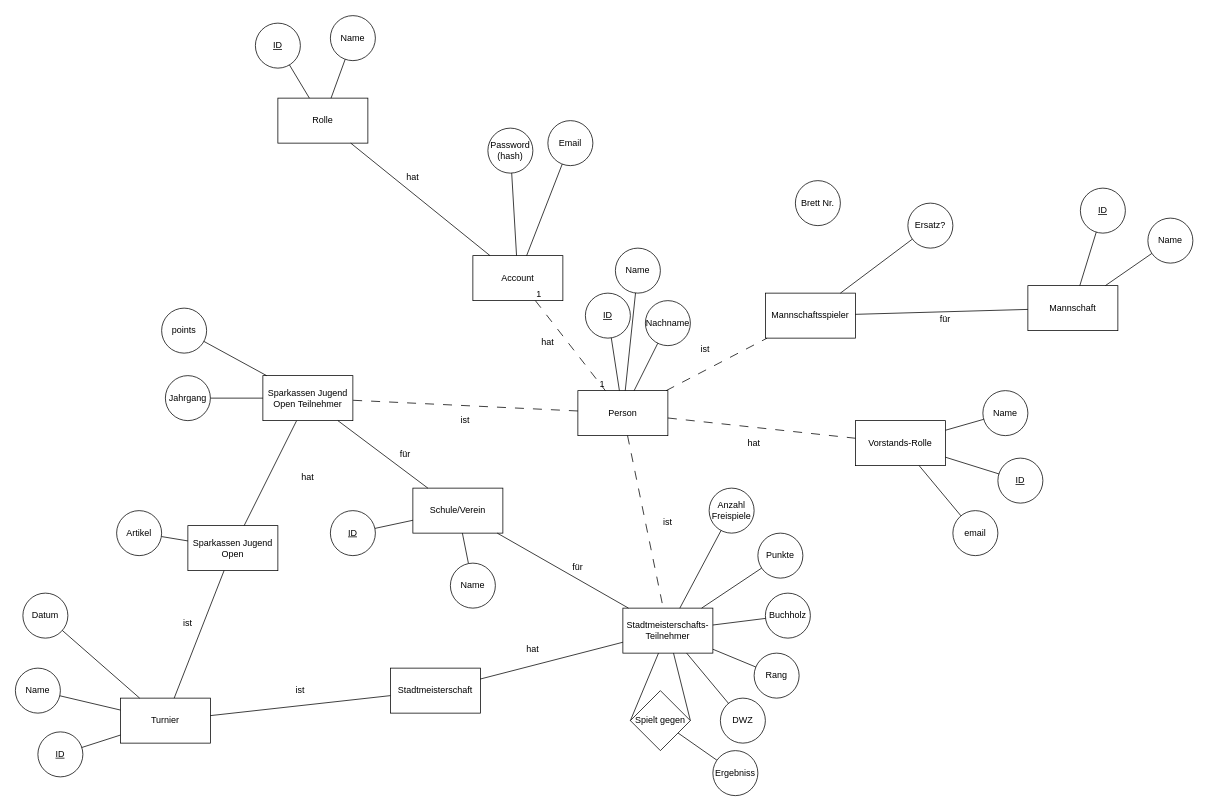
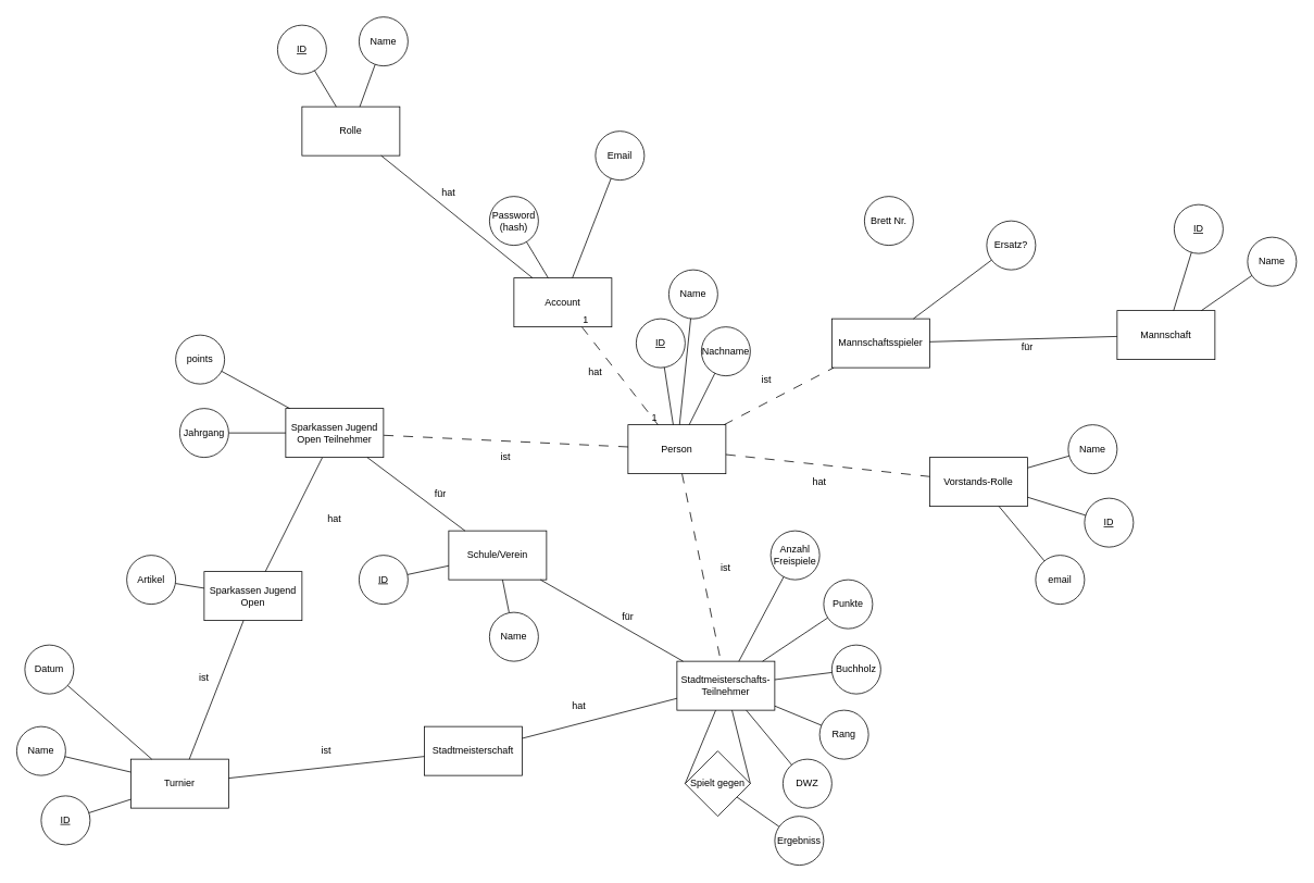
  <mxCell id="0" />
  <mxCell id="1" parent="0" />
  <mxCell id="2" value="Person" style="rounded=0;whiteSpace=wrap;html=1;" parent="1" vertex="1"><mxGeometry x="770" y="520" width="120" height="60" as="geometry" /></mxCell>
  <mxCell id="3" value="ID" style="ellipse;whiteSpace=wrap;html=1;aspect=fixed;fontStyle=4" parent="1" vertex="1"><mxGeometry x="780" y="390" width="60" height="60" as="geometry" /></mxCell>
  <mxCell id="4" value="Name" style="ellipse;whiteSpace=wrap;html=1;aspect=fixed;" parent="1" vertex="1"><mxGeometry x="820" y="330" width="60" height="60" as="geometry" /></mxCell>
  <mxCell id="5" value="" style="endArrow=none;html=1;rounded=0;" parent="1" source="2" target="3" edge="1"><mxGeometry width="50" height="50" relative="1" as="geometry"><mxPoint x="920" y="560" as="sourcePoint" /><mxPoint x="970" y="510" as="targetPoint" /></mxGeometry></mxCell>
  <mxCell id="6" value="Nachname" style="ellipse;whiteSpace=wrap;html=1;aspect=fixed;" parent="1" vertex="1"><mxGeometry x="860" y="400" width="60" height="60" as="geometry" /></mxCell>
  <mxCell id="7" value="" style="endArrow=none;html=1;rounded=0;" parent="1" source="2" target="4" edge="1"><mxGeometry width="50" height="50" relative="1" as="geometry"><mxPoint x="832" y="540" as="sourcePoint" /><mxPoint x="817" y="479" as="targetPoint" /></mxGeometry></mxCell>
  <mxCell id="8" value="" style="endArrow=none;html=1;rounded=0;" parent="1" source="2" target="6" edge="1"><mxGeometry width="50" height="50" relative="1" as="geometry"><mxPoint x="855" y="540" as="sourcePoint" /><mxPoint x="897" y="457" as="targetPoint" /></mxGeometry></mxCell>
  <mxCell id="9" value="Account" style="rounded=0;whiteSpace=wrap;html=1;" parent="1" vertex="1"><mxGeometry x="630" y="340" width="120" height="60" as="geometry" /></mxCell>
  <mxCell id="10" value="" style="endArrow=none;html=1;rounded=0;dashed=1;dashPattern=12 12;" parent="1" source="9" target="2" edge="1"><mxGeometry relative="1" as="geometry"><mxPoint x="870" y="520" as="sourcePoint" /><mxPoint x="1030" y="520" as="targetPoint" /></mxGeometry></mxCell>
  <mxCell id="11" value="1" style="resizable=0;html=1;whiteSpace=wrap;align=left;verticalAlign=bottom;" parent="10" connectable="0" vertex="1"><mxGeometry x="-1" relative="1" as="geometry" /></mxCell>
  <mxCell id="12" value="1" style="resizable=0;html=1;whiteSpace=wrap;align=right;verticalAlign=bottom;" parent="10" connectable="0" vertex="1"><mxGeometry x="1" relative="1" as="geometry" /></mxCell>
  <mxCell id="13" value="E&lt;span style=&quot;background-color: initial;&quot;&gt;mail&lt;/span&gt;" style="ellipse;whiteSpace=wrap;html=1;aspect=fixed;" parent="1" vertex="1"><mxGeometry x="730" y="160" width="60" height="60" as="geometry" /></mxCell>
  <mxCell id="14" value="" style="endArrow=none;html=1;rounded=0;" parent="1" source="9" target="13" edge="1"><mxGeometry width="50" height="50" relative="1" as="geometry"><mxPoint x="531" y="550" as="sourcePoint" /><mxPoint x="537" y="499" as="targetPoint" /></mxGeometry></mxCell>
- <mxCell id="15" value="Password (hash)" style="ellipse;whiteSpace=wrap;html=1;aspect=fixed;" parent="1" vertex="1"><mxGeometry x="650" y="170" width="60" height="60" as="geometry" /></mxCell>
+ <mxCell id="15" value="Password (hash)" style="ellipse;whiteSpace=wrap;html=1;aspect=fixed;" parent="1" vertex="1"><mxGeometry x="600" y="240" width="60" height="60" as="geometry" /></mxCell>
  <mxCell id="16" value="" style="endArrow=none;html=1;rounded=0;" parent="1" source="9" target="15" edge="1"><mxGeometry width="50" height="50" relative="1" as="geometry"><mxPoint x="529" y="530" as="sourcePoint" /><mxPoint x="477" y="455" as="targetPoint" /></mxGeometry></mxCell>
  <mxCell id="17" value="Mannschaftsspieler" style="rounded=0;whiteSpace=wrap;html=1;" parent="1" vertex="1"><mxGeometry x="1020" y="390" width="120" height="60" as="geometry" /></mxCell>
  <mxCell id="18" value="" style="endArrow=none;html=1;rounded=0;dashed=1;dashPattern=12 12;" parent="1" source="2" target="17" edge="1"><mxGeometry width="50" height="50" relative="1" as="geometry"><mxPoint x="990" y="510" as="sourcePoint" /><mxPoint x="1040" y="460" as="targetPoint" /></mxGeometry></mxCell>
  <mxCell id="19" value="Name" style="ellipse;whiteSpace=wrap;html=1;aspect=fixed;" parent="1" vertex="1"><mxGeometry x="1310" y="520" width="60" height="60" as="geometry" /></mxCell>
  <mxCell id="20" value="Brett Nr." style="ellipse;whiteSpace=wrap;html=1;aspect=fixed;" parent="1" vertex="1"><mxGeometry x="1060" y="240" width="60" height="60" as="geometry" /></mxCell>
  <mxCell id="21" value="Ersatz?" style="ellipse;whiteSpace=wrap;html=1;aspect=fixed;" parent="1" vertex="1"><mxGeometry x="1210" y="270" width="60" height="60" as="geometry" /></mxCell>
  <mxCell id="22" value="" style="endArrow=none;html=1;rounded=0;" parent="1" source="17" target="21" edge="1"><mxGeometry width="50" height="50" relative="1" as="geometry"><mxPoint x="1092" y="400" as="sourcePoint" /><mxPoint x="1098" y="310" as="targetPoint" /></mxGeometry></mxCell>
  <mxCell id="23" value="Turnier" style="rounded=0;whiteSpace=wrap;html=1;" parent="1" vertex="1"><mxGeometry x="160" y="930" width="120" height="60" as="geometry" /></mxCell>
  <mxCell id="24" value="" style="endArrow=none;html=1;rounded=0;" parent="1" source="31" target="19" edge="1"><mxGeometry width="50" height="50" relative="1" as="geometry"><mxPoint x="1340" y="600" as="sourcePoint" /><mxPoint x="1270" y="740" as="targetPoint" /></mxGeometry></mxCell>
  <mxCell id="25" value="Name" style="ellipse;whiteSpace=wrap;html=1;aspect=fixed;" parent="1" vertex="1"><mxGeometry x="20" y="890" width="60" height="60" as="geometry" /></mxCell>
  <mxCell id="26" value="" style="endArrow=none;html=1;rounded=0;" parent="1" source="23" target="25" edge="1"><mxGeometry width="50" height="50" relative="1" as="geometry"><mxPoint x="190" y="860" as="sourcePoint" /><mxPoint x="120" y="1000" as="targetPoint" /></mxGeometry></mxCell>
  <mxCell id="27" value="ID" style="ellipse;whiteSpace=wrap;html=1;aspect=fixed;fontStyle=4" parent="1" vertex="1"><mxGeometry x="50" y="975" width="60" height="60" as="geometry" /></mxCell>
  <mxCell id="28" value="" style="endArrow=none;html=1;rounded=0;" parent="1" source="23" target="27" edge="1"><mxGeometry width="50" height="50" relative="1" as="geometry"><mxPoint x="430" y="875" as="sourcePoint" /><mxPoint x="630" y="860" as="targetPoint" /></mxGeometry></mxCell>
  <mxCell id="29" value="Datum" style="ellipse;whiteSpace=wrap;html=1;aspect=fixed;" parent="1" vertex="1"><mxGeometry x="30" y="790" width="60" height="60" as="geometry" /></mxCell>
  <mxCell id="30" value="" style="endArrow=none;html=1;rounded=0;" parent="1" source="23" target="29" edge="1"><mxGeometry width="50" height="50" relative="1" as="geometry"><mxPoint x="84" y="940" as="sourcePoint" /><mxPoint x="-10" y="1010" as="targetPoint" /></mxGeometry></mxCell>
  <mxCell id="31" value="Vorstands-Rolle" style="rounded=0;whiteSpace=wrap;html=1;" parent="1" vertex="1"><mxGeometry x="1140" y="560" width="120" height="60" as="geometry" /></mxCell>
  <mxCell id="32" value="" style="endArrow=none;html=1;rounded=0;dashed=1;dashPattern=12 12;" parent="1" source="2" target="31" edge="1"><mxGeometry width="50" height="50" relative="1" as="geometry"><mxPoint x="898" y="530" as="sourcePoint" /><mxPoint x="1032" y="460" as="targetPoint" /></mxGeometry></mxCell>
  <mxCell id="33" value="ID" style="ellipse;whiteSpace=wrap;html=1;aspect=fixed;fontStyle=4" parent="1" vertex="1"><mxGeometry x="1330" y="610" width="60" height="60" as="geometry" /></mxCell>
  <mxCell id="34" value="" style="endArrow=none;html=1;rounded=0;" parent="1" source="31" target="33" edge="1"><mxGeometry width="50" height="50" relative="1" as="geometry"><mxPoint x="1350" y="550" as="sourcePoint" /><mxPoint x="1550" y="535" as="targetPoint" /></mxGeometry></mxCell>
  <mxCell id="35" value="ist" style="text;html=1;align=center;verticalAlign=middle;whiteSpace=wrap;rounded=0;" parent="1" vertex="1"><mxGeometry x="910" y="450" width="60" height="30" as="geometry" /></mxCell>
  <mxCell id="36" value="hat" style="text;html=1;align=center;verticalAlign=middle;whiteSpace=wrap;rounded=0;" parent="1" vertex="1"><mxGeometry x="975" y="575" width="60" height="30" as="geometry" /></mxCell>
  <mxCell id="37" value="hat" style="text;html=1;align=center;verticalAlign=middle;whiteSpace=wrap;rounded=0;" parent="1" vertex="1"><mxGeometry x="700" y="440" width="60" height="30" as="geometry" /></mxCell>
  <mxCell id="38" value="Stadtmeisterschaft" style="rounded=0;whiteSpace=wrap;html=1;" parent="1" vertex="1"><mxGeometry x="520" y="890" width="120" height="60" as="geometry" /></mxCell>
  <mxCell id="39" value="" style="endArrow=none;html=1;rounded=0;dashed=1;dashPattern=12 12;" parent="1" source="2" target="43" edge="1"><mxGeometry width="50" height="50" relative="1" as="geometry"><mxPoint x="887" y="590" as="sourcePoint" /><mxPoint x="1013" y="670" as="targetPoint" /></mxGeometry></mxCell>
  <mxCell id="40" value="ist" style="text;html=1;align=center;verticalAlign=middle;whiteSpace=wrap;rounded=0;" parent="1" vertex="1"><mxGeometry x="860" y="680" width="60" height="30" as="geometry" /></mxCell>
  <mxCell id="41" value="" style="endArrow=none;html=1;rounded=0;" parent="1" source="23" target="38" edge="1"><mxGeometry width="50" height="50" relative="1" as="geometry"><mxPoint x="390" y="680" as="sourcePoint" /><mxPoint x="440" y="630" as="targetPoint" /></mxGeometry></mxCell>
  <mxCell id="42" value="ist" style="text;html=1;align=center;verticalAlign=middle;whiteSpace=wrap;rounded=0;" parent="1" vertex="1"><mxGeometry x="370" y="905" width="60" height="30" as="geometry" /></mxCell>
  <mxCell id="43" value="Stadtmeisterschafts-&lt;div&gt;Teilnehmer&lt;/div&gt;" style="rounded=0;whiteSpace=wrap;html=1;" parent="1" vertex="1"><mxGeometry x="830" y="810" width="120" height="60" as="geometry" /></mxCell>
  <mxCell id="44" value="" style="endArrow=none;html=1;rounded=0;" parent="1" source="38" target="43" edge="1"><mxGeometry width="50" height="50" relative="1" as="geometry"><mxPoint x="720" y="720" as="sourcePoint" /><mxPoint x="770" y="670" as="targetPoint" /></mxGeometry></mxCell>
  <mxCell id="45" value="hat" style="text;html=1;align=center;verticalAlign=middle;whiteSpace=wrap;rounded=0;" parent="1" vertex="1"><mxGeometry x="680" y="850" width="60" height="30" as="geometry" /></mxCell>
  <mxCell id="46" value="Rang" style="ellipse;whiteSpace=wrap;html=1;aspect=fixed;" parent="1" vertex="1"><mxGeometry x="1005" y="870" width="60" height="60" as="geometry" /></mxCell>
  <mxCell id="47" value="" style="endArrow=none;html=1;rounded=0;" parent="1" source="43" target="46" edge="1"><mxGeometry width="50" height="50" relative="1" as="geometry"><mxPoint x="1074" y="995" as="sourcePoint" /><mxPoint x="980" y="1065" as="targetPoint" /></mxGeometry></mxCell>
  <mxCell id="48" value="DWZ" style="ellipse;whiteSpace=wrap;html=1;aspect=fixed;" parent="1" vertex="1"><mxGeometry x="960" y="930" width="60" height="60" as="geometry" /></mxCell>
  <mxCell id="49" value="" style="endArrow=none;html=1;rounded=0;" parent="1" source="43" target="48" edge="1"><mxGeometry width="50" height="50" relative="1" as="geometry"><mxPoint x="890" y="938" as="sourcePoint" /><mxPoint x="920" y="1150" as="targetPoint" /></mxGeometry></mxCell>
  <mxCell id="50" value="Buchholz" style="ellipse;whiteSpace=wrap;html=1;aspect=fixed;" parent="1" vertex="1"><mxGeometry x="1020" y="790" width="60" height="60" as="geometry" /></mxCell>
  <mxCell id="51" value="" style="endArrow=none;html=1;rounded=0;" parent="1" source="43" target="50" edge="1"><mxGeometry width="50" height="50" relative="1" as="geometry"><mxPoint x="797.5" y="880" as="sourcePoint" /><mxPoint x="802.5" y="1160" as="targetPoint" /></mxGeometry></mxCell>
  <mxCell id="52" value="Anzahl Freispiele" style="ellipse;whiteSpace=wrap;html=1;aspect=fixed;" parent="1" vertex="1"><mxGeometry x="945" y="650" width="60" height="60" as="geometry" /></mxCell>
  <mxCell id="53" value="" style="endArrow=none;html=1;rounded=0;" parent="1" source="43" target="52" edge="1"><mxGeometry width="50" height="50" relative="1" as="geometry"><mxPoint x="813.5" y="855" as="sourcePoint" /><mxPoint x="730" y="1145" as="targetPoint" /></mxGeometry></mxCell>
  <mxCell id="54" value="Spielt gegen" style="rhombus;whiteSpace=wrap;html=1;" parent="1" vertex="1"><mxGeometry x="840" y="920" width="80" height="80" as="geometry" /></mxCell>
  <mxCell id="55" value="" style="endArrow=none;html=1;rounded=0;exitX=1;exitY=0.5;exitDx=0;exitDy=0;" parent="1" source="54" target="43" edge="1"><mxGeometry width="50" height="50" relative="1" as="geometry"><mxPoint x="720" y="890" as="sourcePoint" /><mxPoint x="770" y="840" as="targetPoint" /></mxGeometry></mxCell>
  <mxCell id="56" value="" style="endArrow=none;html=1;rounded=0;exitX=0;exitY=0.5;exitDx=0;exitDy=0;" parent="1" source="54" target="43" edge="1"><mxGeometry width="50" height="50" relative="1" as="geometry"><mxPoint x="720" y="890" as="sourcePoint" /><mxPoint x="770" y="840" as="targetPoint" /></mxGeometry></mxCell>
  <mxCell id="57" value="" style="endArrow=none;html=1;rounded=0;" parent="1" source="54" target="58" edge="1"><mxGeometry width="50" height="50" relative="1" as="geometry"><mxPoint x="874" y="984" as="sourcePoint" /><mxPoint x="945" y="1000" as="targetPoint" /></mxGeometry></mxCell>
  <mxCell id="58" value="Ergebniss" style="ellipse;whiteSpace=wrap;html=1;aspect=fixed;" parent="1" vertex="1"><mxGeometry x="950" y="1000" width="60" height="60" as="geometry" /></mxCell>
  <mxCell id="59" value="Sparkassen Jugend Open" style="rounded=0;whiteSpace=wrap;html=1;" parent="1" vertex="1"><mxGeometry x="250" y="700" width="120" height="60" as="geometry" /></mxCell>
  <mxCell id="60" value="" style="endArrow=none;html=1;rounded=0;" parent="1" source="23" target="59" edge="1"><mxGeometry width="50" height="50" relative="1" as="geometry"><mxPoint x="630" y="610" as="sourcePoint" /><mxPoint x="680" y="560" as="targetPoint" /></mxGeometry></mxCell>
  <mxCell id="61" value="ist" style="text;html=1;align=center;verticalAlign=middle;whiteSpace=wrap;rounded=0;" parent="1" vertex="1"><mxGeometry x="220" y="815" width="60" height="30" as="geometry" /></mxCell>
  <mxCell id="62" value="" style="endArrow=none;html=1;rounded=0;" parent="1" source="59" target="64" edge="1"><mxGeometry width="50" height="50" relative="1" as="geometry"><mxPoint x="390" y="720" as="sourcePoint" /><mxPoint x="390" y="610" as="targetPoint" /></mxGeometry></mxCell>
  <mxCell id="63" value="hat" style="text;html=1;align=center;verticalAlign=middle;whiteSpace=wrap;rounded=0;" parent="1" vertex="1"><mxGeometry x="380" y="620" width="60" height="30" as="geometry" /></mxCell>
  <mxCell id="64" value="Sparkassen Jugend Open Teilnehmer" style="rounded=0;whiteSpace=wrap;html=1;" parent="1" vertex="1"><mxGeometry x="350" y="500" width="120" height="60" as="geometry" /></mxCell>
  <mxCell id="65" value="Schule/Verein" style="rounded=0;whiteSpace=wrap;html=1;" parent="1" vertex="1"><mxGeometry x="550" y="650" width="120" height="60" as="geometry" /></mxCell>
  <mxCell id="66" value="" style="endArrow=none;html=1;rounded=0;" parent="1" source="65" target="43" edge="1"><mxGeometry width="50" height="50" relative="1" as="geometry"><mxPoint x="600" y="620" as="sourcePoint" /><mxPoint x="650" y="570" as="targetPoint" /></mxGeometry></mxCell>
  <mxCell id="67" value="für" style="text;html=1;align=center;verticalAlign=middle;whiteSpace=wrap;rounded=0;" parent="1" vertex="1"><mxGeometry x="740" y="740" width="60" height="30" as="geometry" /></mxCell>
  <mxCell id="68" value="" style="endArrow=none;html=1;rounded=0;" parent="1" source="64" target="65" edge="1"><mxGeometry width="50" height="50" relative="1" as="geometry"><mxPoint x="673" y="720" as="sourcePoint" /><mxPoint x="848" y="820" as="targetPoint" /></mxGeometry></mxCell>
  <mxCell id="69" value="für" style="text;html=1;align=center;verticalAlign=middle;whiteSpace=wrap;rounded=0;" parent="1" vertex="1"><mxGeometry x="510" y="590" width="60" height="30" as="geometry" /></mxCell>
  <mxCell id="70" value="" style="endArrow=none;html=1;rounded=0;dashed=1;dashPattern=12 12;" parent="1" source="2" target="64" edge="1"><mxGeometry width="50" height="50" relative="1" as="geometry"><mxPoint x="846" y="590" as="sourcePoint" /><mxPoint x="894" y="820" as="targetPoint" /></mxGeometry></mxCell>
  <mxCell id="71" value="ist" style="text;html=1;align=center;verticalAlign=middle;whiteSpace=wrap;rounded=0;" parent="1" vertex="1"><mxGeometry x="590" y="545" width="60" height="30" as="geometry" /></mxCell>
  <mxCell id="72" value="" style="endArrow=none;html=1;rounded=0;" parent="1" source="73" target="59" edge="1"><mxGeometry width="50" height="50" relative="1" as="geometry"><mxPoint x="170" y="580" as="sourcePoint" /><mxPoint x="490" y="590" as="targetPoint" /></mxGeometry></mxCell>
  <mxCell id="73" value="Artikel" style="ellipse;whiteSpace=wrap;html=1;aspect=fixed;" parent="1" vertex="1"><mxGeometry x="155" y="680" width="60" height="60" as="geometry" /></mxCell>
  <mxCell id="74" value="" style="endArrow=none;html=1;rounded=0;" edge="1" parent="1" source="75" target="64"><mxGeometry width="50" height="50" relative="1" as="geometry"><mxPoint x="277.5" y="350" as="sourcePoint" /><mxPoint x="357.5" y="490" as="targetPoint" /></mxGeometry></mxCell>
  <mxCell id="75" value="Jahrgang" style="ellipse;whiteSpace=wrap;html=1;aspect=fixed;" vertex="1" parent="1"><mxGeometry x="220" y="500" width="60" height="60" as="geometry" /></mxCell>
  <mxCell id="76" value="" style="endArrow=none;html=1;rounded=0;" edge="1" parent="1" source="77" target="64"><mxGeometry width="50" height="50" relative="1" as="geometry"><mxPoint x="230" y="310" as="sourcePoint" /><mxPoint x="310" y="450" as="targetPoint" /></mxGeometry></mxCell>
  <mxCell id="77" value="points" style="ellipse;whiteSpace=wrap;html=1;aspect=fixed;" vertex="1" parent="1"><mxGeometry x="215" y="410" width="60" height="60" as="geometry" /></mxCell>
  <mxCell id="78" value="ID" style="ellipse;whiteSpace=wrap;html=1;aspect=fixed;fontStyle=4" vertex="1" parent="1"><mxGeometry x="440" y="680" width="60" height="60" as="geometry" /></mxCell>
  <mxCell id="79" value="" style="endArrow=none;html=1;rounded=0;" edge="1" parent="1" target="78" source="65"><mxGeometry width="50" height="50" relative="1" as="geometry"><mxPoint x="505" y="795" as="sourcePoint" /><mxPoint x="650" y="785" as="targetPoint" /></mxGeometry></mxCell>
  <mxCell id="80" value="" style="endArrow=none;html=1;rounded=0;" edge="1" parent="1" source="81" target="65"><mxGeometry width="50" height="50" relative="1" as="geometry"><mxPoint x="590" y="650" as="sourcePoint" /><mxPoint x="670" y="790" as="targetPoint" /></mxGeometry></mxCell>
  <mxCell id="81" value="Name" style="ellipse;whiteSpace=wrap;html=1;aspect=fixed;" vertex="1" parent="1"><mxGeometry x="600" y="750" width="60" height="60" as="geometry" /></mxCell>
  <mxCell id="82" value="Mannschaft" style="rounded=0;whiteSpace=wrap;html=1;" vertex="1" parent="1"><mxGeometry x="1370" y="380" width="120" height="60" as="geometry" /></mxCell>
  <mxCell id="83" value="ID" style="ellipse;whiteSpace=wrap;html=1;aspect=fixed;fontStyle=4" vertex="1" parent="1"><mxGeometry x="1440" y="250" width="60" height="60" as="geometry" /></mxCell>
  <mxCell id="84" value="" style="endArrow=none;html=1;rounded=0;" edge="1" parent="1" target="83" source="82"><mxGeometry width="50" height="50" relative="1" as="geometry"><mxPoint x="1445" y="410" as="sourcePoint" /><mxPoint x="1590" y="400" as="targetPoint" /></mxGeometry></mxCell>
  <mxCell id="85" value="Name" style="ellipse;whiteSpace=wrap;html=1;aspect=fixed;" vertex="1" parent="1"><mxGeometry x="1530" y="290" width="60" height="60" as="geometry" /></mxCell>
  <mxCell id="86" value="" style="endArrow=none;html=1;rounded=0;" edge="1" parent="1" target="85" source="82"><mxGeometry width="50" height="50" relative="1" as="geometry"><mxPoint x="1623" y="455" as="sourcePoint" /><mxPoint x="1607" y="414" as="targetPoint" /></mxGeometry></mxCell>
  <mxCell id="87" value="" style="endArrow=none;html=1;rounded=0;" edge="1" parent="1" source="17" target="82"><mxGeometry width="50" height="50" relative="1" as="geometry"><mxPoint x="1130" y="400" as="sourcePoint" /><mxPoint x="1226" y="328" as="targetPoint" /></mxGeometry></mxCell>
  <mxCell id="88" value="für" style="text;html=1;align=center;verticalAlign=middle;whiteSpace=wrap;rounded=0;" vertex="1" parent="1"><mxGeometry x="1230" y="410" width="60" height="30" as="geometry" /></mxCell>
  <mxCell id="89" value="Rolle" style="rounded=0;whiteSpace=wrap;html=1;" vertex="1" parent="1"><mxGeometry x="370" y="130" width="120" height="60" as="geometry" /></mxCell>
  <mxCell id="90" value="" style="endArrow=none;html=1;rounded=0;" edge="1" parent="1" source="9" target="89"><mxGeometry width="50" height="50" relative="1" as="geometry"><mxPoint x="850" y="170" as="sourcePoint" /><mxPoint x="900" y="120" as="targetPoint" /></mxGeometry></mxCell>
  <mxCell id="91" value="hat" style="text;html=1;align=center;verticalAlign=middle;whiteSpace=wrap;rounded=0;" vertex="1" parent="1"><mxGeometry x="520" y="220" width="60" height="30" as="geometry" /></mxCell>
  <mxCell id="92" value="ID" style="ellipse;whiteSpace=wrap;html=1;aspect=fixed;fontStyle=4" vertex="1" parent="1"><mxGeometry x="340" y="30" width="60" height="60" as="geometry" /></mxCell>
  <mxCell id="93" value="" style="endArrow=none;html=1;rounded=0;" edge="1" parent="1" target="92" source="89"><mxGeometry width="50" height="50" relative="1" as="geometry"><mxPoint x="385" y="160" as="sourcePoint" /><mxPoint x="530" y="150" as="targetPoint" /></mxGeometry></mxCell>
  <mxCell id="94" value="Name" style="ellipse;whiteSpace=wrap;html=1;aspect=fixed;" vertex="1" parent="1"><mxGeometry x="440" y="20" width="60" height="60" as="geometry" /></mxCell>
  <mxCell id="95" value="" style="endArrow=none;html=1;rounded=0;" edge="1" parent="1" target="94" source="89"><mxGeometry width="50" height="50" relative="1" as="geometry"><mxPoint x="463" y="150" as="sourcePoint" /><mxPoint x="447" y="109" as="targetPoint" /></mxGeometry></mxCell>
  <mxCell id="96" value="email" style="ellipse;whiteSpace=wrap;html=1;aspect=fixed;" vertex="1" parent="1"><mxGeometry x="1270" y="680" width="60" height="60" as="geometry" /></mxCell>
  <mxCell id="97" value="" style="endArrow=none;html=1;rounded=0;" edge="1" parent="1" target="96" source="31"><mxGeometry width="50" height="50" relative="1" as="geometry"><mxPoint x="1270" y="583" as="sourcePoint" /><mxPoint x="1280" y="750" as="targetPoint" /></mxGeometry></mxCell>
  <mxCell id="98" value="Punkte" style="ellipse;whiteSpace=wrap;html=1;aspect=fixed;" vertex="1" parent="1"><mxGeometry x="1010" y="710" width="60" height="60" as="geometry" /></mxCell>
  <mxCell id="99" value="" style="endArrow=none;html=1;rounded=0;" edge="1" parent="1" target="98" source="43"><mxGeometry width="50" height="50" relative="1" as="geometry"><mxPoint x="956" y="850" as="sourcePoint" /><mxPoint x="780" y="1185" as="targetPoint" /></mxGeometry></mxCell>
